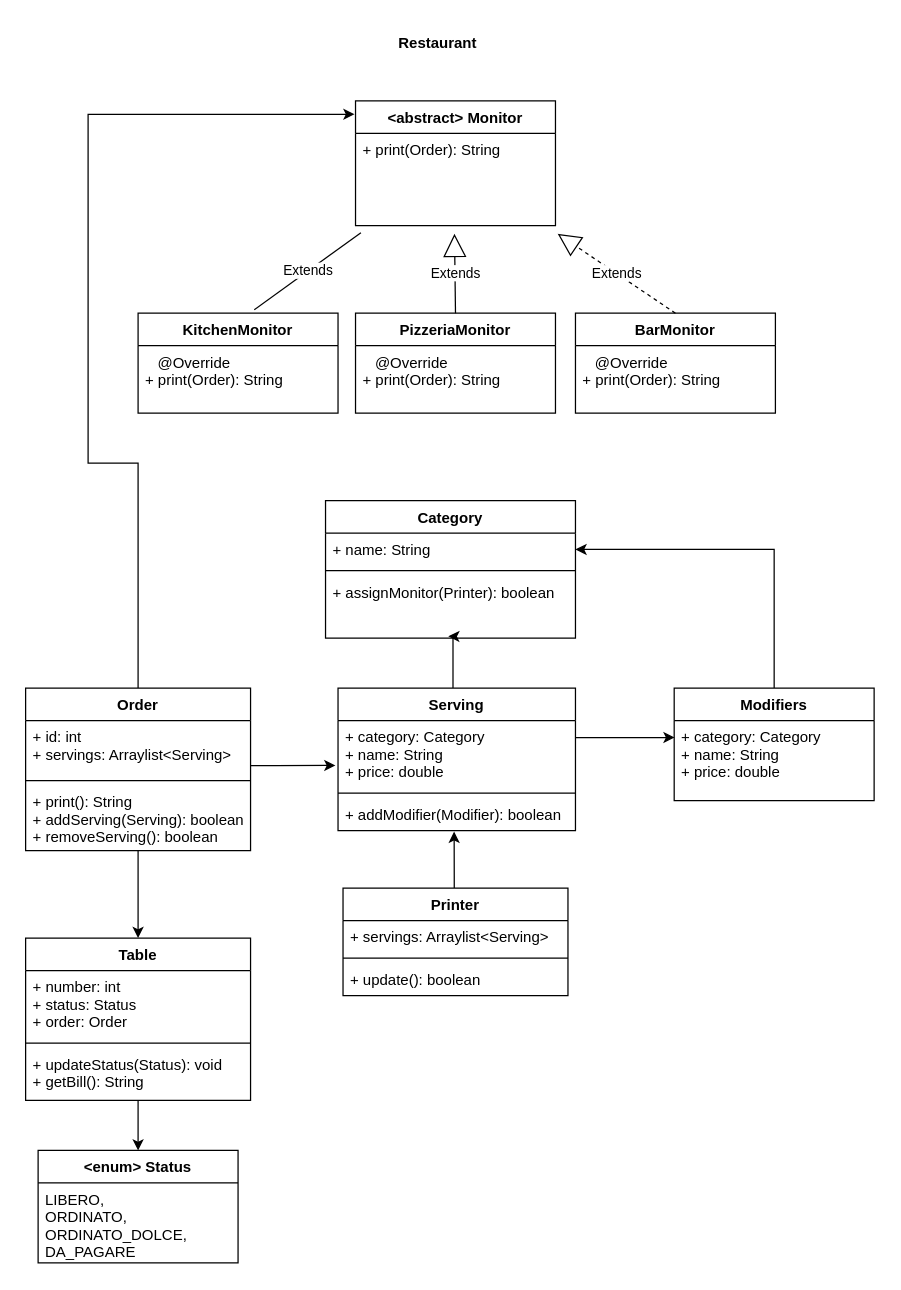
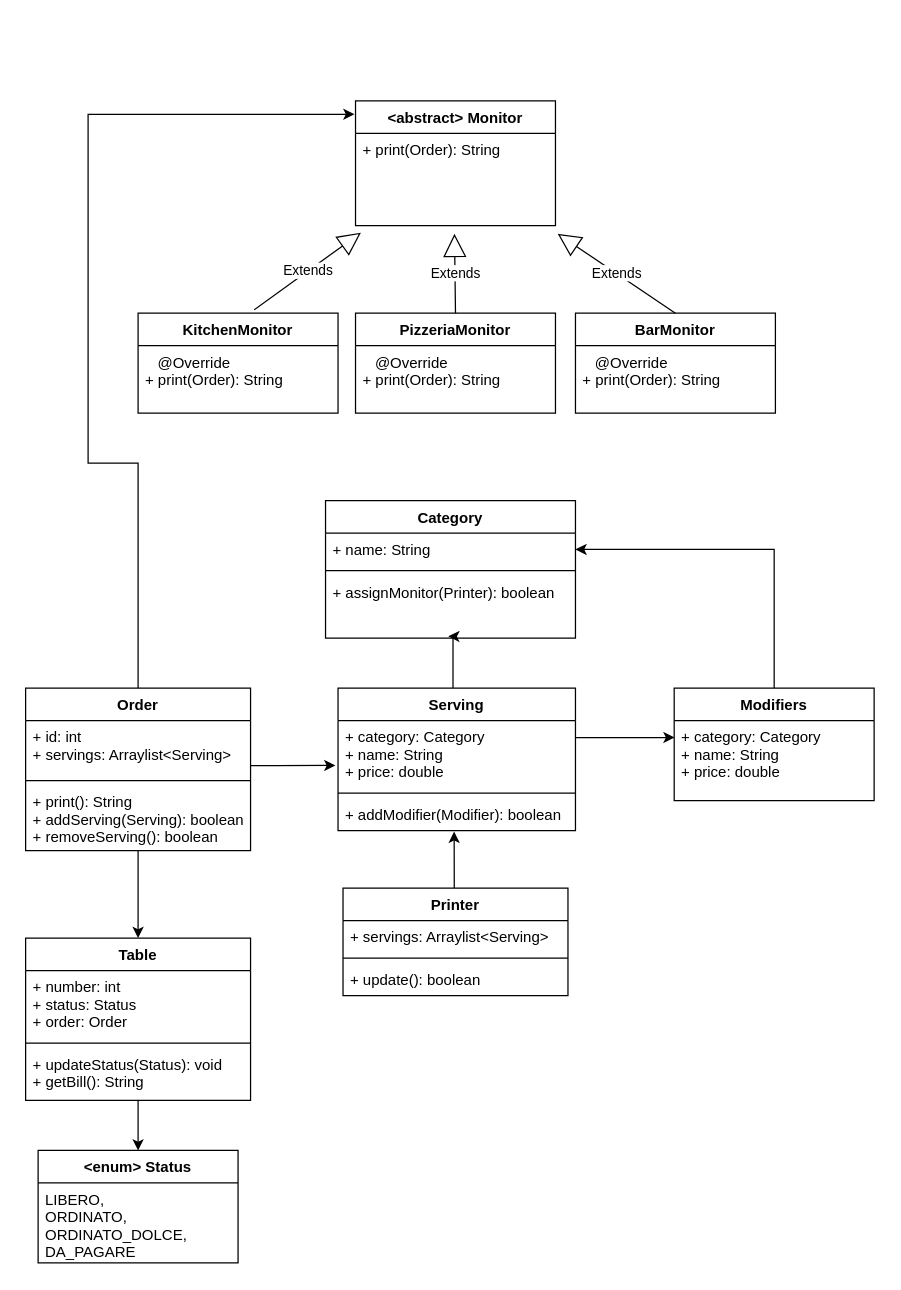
  <mxCell id="0" />
  <mxCell id="1" parent="0" />
  <mxCell id="2" value="&lt;abstract&gt; Monitor" style="swimlane;fontStyle=1;align=center;verticalAlign=top;childLayout=stackLayout;horizontal=1;startSize=26;horizontalStack=0;resizeParent=1;resizeParentMax=0;resizeLast=0;collapsible=1;marginBottom=0;" parent="1" vertex="1"><mxGeometry x="284" y="80" width="160" height="100" as="geometry"><mxRectangle x="334" y="70" width="140" height="26" as="alternateBounds" /></mxGeometry></mxCell>
  <mxCell id="3" value="+ print(Order): String" style="text;strokeColor=none;fillColor=none;align=left;verticalAlign=top;spacingLeft=4;spacingRight=4;overflow=hidden;rotatable=0;points=[[0,0.5],[1,0.5]];portConstraint=eastwest;" parent="2" vertex="1"><mxGeometry y="26" width="160" height="74" as="geometry" /></mxCell>
  <mxCell id="4" value="KitchenMonitor" style="swimlane;fontStyle=1;align=center;verticalAlign=top;childLayout=stackLayout;horizontal=1;startSize=26;horizontalStack=0;resizeParent=1;resizeParentMax=0;resizeLast=0;collapsible=1;marginBottom=0;" parent="1" vertex="1"><mxGeometry x="110" y="250" width="160" height="80" as="geometry" /></mxCell>
  <mxCell id="5" value="   @Override&#10;+ print(Order): String" style="text;strokeColor=none;fillColor=none;align=left;verticalAlign=top;spacingLeft=4;spacingRight=4;overflow=hidden;rotatable=0;points=[[0,0.5],[1,0.5]];portConstraint=eastwest;" parent="4" vertex="1"><mxGeometry y="26" width="160" height="54" as="geometry" /></mxCell>
  <mxCell id="6" value="BarMonitor" style="swimlane;fontStyle=1;align=center;verticalAlign=top;childLayout=stackLayout;horizontal=1;startSize=26;horizontalStack=0;resizeParent=1;resizeParentMax=0;resizeLast=0;collapsible=1;marginBottom=0;" parent="1" vertex="1"><mxGeometry x="460" y="250" width="160" height="80" as="geometry" /></mxCell>
  <mxCell id="7" value="   @Override&#10;+ print(Order): String" style="text;strokeColor=none;fillColor=none;align=left;verticalAlign=top;spacingLeft=4;spacingRight=4;overflow=hidden;rotatable=0;points=[[0,0.5],[1,0.5]];portConstraint=eastwest;" parent="6" vertex="1"><mxGeometry y="26" width="160" height="54" as="geometry" /></mxCell>
  <mxCell id="8" value="PizzeriaMonitor" style="swimlane;fontStyle=1;align=center;verticalAlign=top;childLayout=stackLayout;horizontal=1;startSize=26;horizontalStack=0;resizeParent=1;resizeParentMax=0;resizeLast=0;collapsible=1;marginBottom=0;" parent="1" vertex="1"><mxGeometry x="284" y="250" width="160" height="80" as="geometry" /></mxCell>
  <mxCell id="9" value="   @Override&#10;+ print(Order): String" style="text;strokeColor=none;fillColor=none;align=left;verticalAlign=top;spacingLeft=4;spacingRight=4;overflow=hidden;rotatable=0;points=[[0,0.5],[1,0.5]];portConstraint=eastwest;" parent="8" vertex="1"><mxGeometry y="26" width="160" height="54" as="geometry" /></mxCell>
- <mxCell id="10" value="Extends" style="endArrow=none;endSize=16;endFill=0;html=1;rounded=0;exitX=0.581;exitY=-0.035;exitDx=0;exitDy=0;exitPerimeter=0;entryX=0.027;entryY=1.075;entryDx=0;entryDy=0;entryPerimeter=0;" parent="1" source="4" target="3" edge="1"><mxGeometry width="160" relative="1" as="geometry"><mxPoint x="94" y="150" as="sourcePoint" /><mxPoint x="154" y="50" as="targetPoint" /></mxGeometry></mxCell>
+ <mxCell id="10" value="Extends" style="endArrow=block;endSize=16;endFill=0;html=1;rounded=0;exitX=0.581;exitY=-0.035;exitDx=0;exitDy=0;exitPerimeter=0;entryX=0.027;entryY=1.075;entryDx=0;entryDy=0;entryPerimeter=0;" parent="1" source="4" target="3" edge="1"><mxGeometry width="160" relative="1" as="geometry"><mxPoint x="94" y="150" as="sourcePoint" /><mxPoint x="154" y="50" as="targetPoint" /></mxGeometry></mxCell>
  <mxCell id="11" value="Extends" style="endArrow=block;endSize=16;endFill=0;html=1;rounded=0;exitX=0.5;exitY=0;exitDx=0;exitDy=0;entryX=0.495;entryY=1.087;entryDx=0;entryDy=0;entryPerimeter=0;" parent="1" source="8" target="3" edge="1"><mxGeometry width="160" relative="1" as="geometry"><mxPoint x="194" y="246.02" as="sourcePoint" /><mxPoint x="387" y="170" as="targetPoint" /></mxGeometry></mxCell>
- <mxCell id="12" value="Extends" style="endArrow=block;endSize=16;endFill=0;html=1;rounded=0;exitX=0.5;exitY=0;exitDx=0;exitDy=0;entryX=1.011;entryY=1.087;entryDx=0;entryDy=0;entryPerimeter=0;dashed=1;" parent="1" source="6" target="3" edge="1"><mxGeometry width="160" relative="1" as="geometry"><mxPoint x="364" y="240" as="sourcePoint" /><mxPoint x="480" y="160" as="targetPoint" /></mxGeometry></mxCell>
- <mxCell id="13" value="Restaurant" style="text;align=center;fontStyle=1;verticalAlign=middle;spacingLeft=3;spacingRight=3;strokeColor=none;rotatable=0;points=[[0,0.5],[1,0.5]];portConstraint=eastwest;" parent="1" vertex="1"><mxGeometry x="310" y="20" width="80" height="26" as="geometry" /></mxCell>
+ <mxCell id="12" value="Extends" style="endArrow=block;endSize=16;endFill=0;html=1;rounded=0;exitX=0.5;exitY=0;exitDx=0;exitDy=0;entryX=1.011;entryY=1.087;entryDx=0;entryDy=0;entryPerimeter=0;" parent="1" source="6" target="3" edge="1"><mxGeometry width="160" relative="1" as="geometry"><mxPoint x="364" y="240" as="sourcePoint" /><mxPoint x="480" y="160" as="targetPoint" /></mxGeometry></mxCell>
  <mxCell id="14" style="edgeStyle=orthogonalEdgeStyle;rounded=0;orthogonalLoop=1;jettySize=auto;html=1;entryX=0.489;entryY=1.032;entryDx=0;entryDy=0;entryPerimeter=0;" parent="1" source="15" target="23" edge="1"><mxGeometry relative="1" as="geometry"><mxPoint x="363" y="670" as="targetPoint" /><Array as="points"><mxPoint x="363" y="700" /><mxPoint x="363" y="700" /></Array></mxGeometry></mxCell>
  <mxCell id="15" value="Printer" style="swimlane;fontStyle=1;align=center;verticalAlign=top;childLayout=stackLayout;horizontal=1;startSize=26;horizontalStack=0;resizeParent=1;resizeParentMax=0;resizeLast=0;collapsible=1;marginBottom=0;" parent="1" vertex="1"><mxGeometry x="274" y="710" width="180" height="86" as="geometry" /></mxCell>
  <mxCell id="16" value="+ servings: Arraylist&lt;Serving&gt;" style="text;strokeColor=none;fillColor=none;align=left;verticalAlign=top;spacingLeft=4;spacingRight=4;overflow=hidden;rotatable=0;points=[[0,0.5],[1,0.5]];portConstraint=eastwest;" parent="15" vertex="1"><mxGeometry y="26" width="180" height="26" as="geometry" /></mxCell>
  <mxCell id="17" value="" style="line;strokeWidth=1;fillColor=none;align=left;verticalAlign=middle;spacingTop=-1;spacingLeft=3;spacingRight=3;rotatable=0;labelPosition=right;points=[];portConstraint=eastwest;" parent="15" vertex="1"><mxGeometry y="52" width="180" height="8" as="geometry" /></mxCell>
  <mxCell id="18" value="+ update(): boolean" style="text;strokeColor=none;fillColor=none;align=left;verticalAlign=top;spacingLeft=4;spacingRight=4;overflow=hidden;rotatable=0;points=[[0,0.5],[1,0.5]];portConstraint=eastwest;" parent="15" vertex="1"><mxGeometry y="60" width="180" height="26" as="geometry" /></mxCell>
  <mxCell id="19" style="edgeStyle=orthogonalEdgeStyle;rounded=0;orthogonalLoop=1;jettySize=auto;html=1;entryX=0.491;entryY=0.971;entryDx=0;entryDy=0;entryPerimeter=0;" parent="1" source="20" target="28" edge="1"><mxGeometry relative="1" as="geometry"><mxPoint x="363" y="490" as="targetPoint" /><Array as="points"><mxPoint x="362" y="518" /><mxPoint x="362" y="518" /></Array></mxGeometry></mxCell>
  <mxCell id="20" value="Serving" style="swimlane;fontStyle=1;align=center;verticalAlign=top;childLayout=stackLayout;horizontal=1;startSize=26;horizontalStack=0;resizeParent=1;resizeParentMax=0;resizeLast=0;collapsible=1;marginBottom=0;" parent="1" vertex="1"><mxGeometry x="270" y="550" width="190" height="114" as="geometry" /></mxCell>
  <mxCell id="21" value="+ category: Category&#10;+ name: String&#10;+ price: double" style="text;strokeColor=none;fillColor=none;align=left;verticalAlign=top;spacingLeft=4;spacingRight=4;overflow=hidden;rotatable=0;points=[[0,0.5],[1,0.5]];portConstraint=eastwest;" parent="20" vertex="1"><mxGeometry y="26" width="190" height="54" as="geometry" /></mxCell>
  <mxCell id="22" value="" style="line;strokeWidth=1;fillColor=none;align=left;verticalAlign=middle;spacingTop=-1;spacingLeft=3;spacingRight=3;rotatable=0;labelPosition=right;points=[];portConstraint=eastwest;" parent="20" vertex="1"><mxGeometry y="80" width="190" height="8" as="geometry" /></mxCell>
  <mxCell id="23" value="+ addModifier(Modifier): boolean" style="text;strokeColor=none;fillColor=none;align=left;verticalAlign=top;spacingLeft=4;spacingRight=4;overflow=hidden;rotatable=0;points=[[0,0.5],[1,0.5]];portConstraint=eastwest;" parent="20" vertex="1"><mxGeometry y="88" width="190" height="26" as="geometry" /></mxCell>
  <mxCell id="24" style="edgeStyle=orthogonalEdgeStyle;rounded=0;orthogonalLoop=1;jettySize=auto;html=1;entryX=-0.005;entryY=0.108;entryDx=0;entryDy=0;entryPerimeter=0;exitX=0.5;exitY=0;exitDx=0;exitDy=0;" parent="1" source="31" target="2" edge="1"><mxGeometry relative="1" as="geometry"><Array as="points"><mxPoint x="110" y="370" /><mxPoint x="70" y="370" /><mxPoint x="70" y="91" /></Array><mxPoint x="110" y="540" as="sourcePoint" /></mxGeometry></mxCell>
  <mxCell id="25" value="Category" style="swimlane;fontStyle=1;align=center;verticalAlign=top;childLayout=stackLayout;horizontal=1;startSize=26;horizontalStack=0;resizeParent=1;resizeParentMax=0;resizeLast=0;collapsible=1;marginBottom=0;" parent="1" vertex="1"><mxGeometry x="260" y="400" width="200" height="110" as="geometry" /></mxCell>
  <mxCell id="26" value="+ name: String" style="text;strokeColor=none;fillColor=none;align=left;verticalAlign=top;spacingLeft=4;spacingRight=4;overflow=hidden;rotatable=0;points=[[0,0.5],[1,0.5]];portConstraint=eastwest;" parent="25" vertex="1"><mxGeometry y="26" width="200" height="26" as="geometry" /></mxCell>
  <mxCell id="27" value="" style="line;strokeWidth=1;fillColor=none;align=left;verticalAlign=middle;spacingTop=-1;spacingLeft=3;spacingRight=3;rotatable=0;labelPosition=right;points=[];portConstraint=eastwest;" parent="25" vertex="1"><mxGeometry y="52" width="200" height="8" as="geometry" /></mxCell>
  <mxCell id="28" value="+ assignMonitor(Printer): boolean" style="text;strokeColor=none;fillColor=none;align=left;verticalAlign=top;spacingLeft=4;spacingRight=4;overflow=hidden;rotatable=0;points=[[0,0.5],[1,0.5]];portConstraint=eastwest;" parent="25" vertex="1"><mxGeometry y="60" width="200" height="50" as="geometry" /></mxCell>
  <mxCell id="29" style="edgeStyle=orthogonalEdgeStyle;rounded=0;orthogonalLoop=1;jettySize=auto;html=1;entryX=-0.011;entryY=0.664;entryDx=0;entryDy=0;entryPerimeter=0;" parent="1" source="31" target="21" edge="1"><mxGeometry relative="1" as="geometry"><mxPoint x="269" y="623" as="targetPoint" /><Array as="points"><mxPoint x="220" y="612" /><mxPoint x="220" y="612" /></Array></mxGeometry></mxCell>
  <mxCell id="30" style="edgeStyle=orthogonalEdgeStyle;rounded=0;orthogonalLoop=1;jettySize=auto;html=1;entryX=0.5;entryY=0;entryDx=0;entryDy=0;" parent="1" source="31" target="36" edge="1"><mxGeometry relative="1" as="geometry" /></mxCell>
  <mxCell id="31" value="Order" style="swimlane;fontStyle=1;align=center;verticalAlign=top;childLayout=stackLayout;horizontal=1;startSize=26;horizontalStack=0;resizeParent=1;resizeParentMax=0;resizeLast=0;collapsible=1;marginBottom=0;" parent="1" vertex="1"><mxGeometry x="20" y="550" width="180" height="130" as="geometry" /></mxCell>
  <mxCell id="32" value="+ id: int&#10;+ servings: Arraylist&lt;Serving&gt;" style="text;strokeColor=none;fillColor=none;align=left;verticalAlign=top;spacingLeft=4;spacingRight=4;overflow=hidden;rotatable=0;points=[[0,0.5],[1,0.5]];portConstraint=eastwest;" parent="31" vertex="1"><mxGeometry y="26" width="180" height="44" as="geometry" /></mxCell>
  <mxCell id="33" value="" style="line;strokeWidth=1;fillColor=none;align=left;verticalAlign=middle;spacingTop=-1;spacingLeft=3;spacingRight=3;rotatable=0;labelPosition=right;points=[];portConstraint=eastwest;" parent="31" vertex="1"><mxGeometry y="70" width="180" height="8" as="geometry" /></mxCell>
  <mxCell id="34" value="+ print(): String&#10;+ addServing(Serving): boolean&#10;+ removeServing(): boolean" style="text;strokeColor=none;fillColor=none;align=left;verticalAlign=top;spacingLeft=4;spacingRight=4;overflow=hidden;rotatable=0;points=[[0,0.5],[1,0.5]];portConstraint=eastwest;" parent="31" vertex="1"><mxGeometry y="78" width="180" height="52" as="geometry" /></mxCell>
  <mxCell id="35" style="edgeStyle=orthogonalEdgeStyle;rounded=0;orthogonalLoop=1;jettySize=auto;html=1;entryX=0.5;entryY=0;entryDx=0;entryDy=0;" parent="1" source="36" target="40" edge="1"><mxGeometry relative="1" as="geometry"><Array as="points"><mxPoint x="109" y="870" /><mxPoint x="109" y="870" /></Array></mxGeometry></mxCell>
  <mxCell id="36" value="Table" style="swimlane;fontStyle=1;align=center;verticalAlign=top;childLayout=stackLayout;horizontal=1;startSize=26;horizontalStack=0;resizeParent=1;resizeParentMax=0;resizeLast=0;collapsible=1;marginBottom=0;" parent="1" vertex="1"><mxGeometry x="20" y="750" width="180" height="130" as="geometry" /></mxCell>
  <mxCell id="37" value="+ number: int&#10;+ status: Status&#10;+ order: Order" style="text;strokeColor=none;fillColor=none;align=left;verticalAlign=top;spacingLeft=4;spacingRight=4;overflow=hidden;rotatable=0;points=[[0,0.5],[1,0.5]];portConstraint=eastwest;" parent="36" vertex="1"><mxGeometry y="26" width="180" height="54" as="geometry" /></mxCell>
  <mxCell id="38" value="" style="line;strokeWidth=1;fillColor=none;align=left;verticalAlign=middle;spacingTop=-1;spacingLeft=3;spacingRight=3;rotatable=0;labelPosition=right;points=[];portConstraint=eastwest;" parent="36" vertex="1"><mxGeometry y="80" width="180" height="8" as="geometry" /></mxCell>
  <mxCell id="39" value="+ updateStatus(Status): void&#10;+ getBill(): String" style="text;strokeColor=none;fillColor=none;align=left;verticalAlign=top;spacingLeft=4;spacingRight=4;overflow=hidden;rotatable=0;points=[[0,0.5],[1,0.5]];portConstraint=eastwest;" parent="36" vertex="1"><mxGeometry y="88" width="180" height="42" as="geometry" /></mxCell>
  <mxCell id="40" value="&lt;enum&gt; Status" style="swimlane;fontStyle=1;align=center;verticalAlign=top;childLayout=stackLayout;horizontal=1;startSize=26;horizontalStack=0;resizeParent=1;resizeParentMax=0;resizeLast=0;collapsible=1;marginBottom=0;" parent="1" vertex="1"><mxGeometry x="30" y="920" width="160" height="90" as="geometry" /></mxCell>
  <mxCell id="41" value="LIBERO,&#10;ORDINATO,&#10;ORDINATO_DOLCE,&#10;DA_PAGARE" style="text;strokeColor=none;fillColor=none;align=left;verticalAlign=top;spacingLeft=4;spacingRight=4;overflow=hidden;rotatable=0;points=[[0,0.5],[1,0.5]];portConstraint=eastwest;" parent="40" vertex="1"><mxGeometry y="26" width="160" height="64" as="geometry" /></mxCell>
  <mxCell id="42" style="edgeStyle=orthogonalEdgeStyle;rounded=0;orthogonalLoop=1;jettySize=auto;html=1;entryX=1;entryY=0.5;entryDx=0;entryDy=0;" parent="1" source="43" target="26" edge="1"><mxGeometry relative="1" as="geometry" /></mxCell>
  <mxCell id="43" value="Modifiers" style="swimlane;fontStyle=1;align=center;verticalAlign=top;childLayout=stackLayout;horizontal=1;startSize=26;horizontalStack=0;resizeParent=1;resizeParentMax=0;resizeLast=0;collapsible=1;marginBottom=0;" parent="1" vertex="1"><mxGeometry x="539" y="550" width="160" height="90" as="geometry" /></mxCell>
  <mxCell id="44" value="+ category: Category&#10;+ name: String&#10;+ price: double" style="text;strokeColor=none;fillColor=none;align=left;verticalAlign=top;spacingLeft=4;spacingRight=4;overflow=hidden;rotatable=0;points=[[0,0.5],[1,0.5]];portConstraint=eastwest;" parent="43" vertex="1"><mxGeometry y="26" width="160" height="64" as="geometry" /></mxCell>
  <mxCell id="45" style="edgeStyle=orthogonalEdgeStyle;rounded=0;orthogonalLoop=1;jettySize=auto;html=1;entryX=0.002;entryY=0.212;entryDx=0;entryDy=0;entryPerimeter=0;" parent="1" source="21" target="44" edge="1"><mxGeometry relative="1" as="geometry"><Array as="points"><mxPoint x="500" y="590" /></Array></mxGeometry></mxCell>
